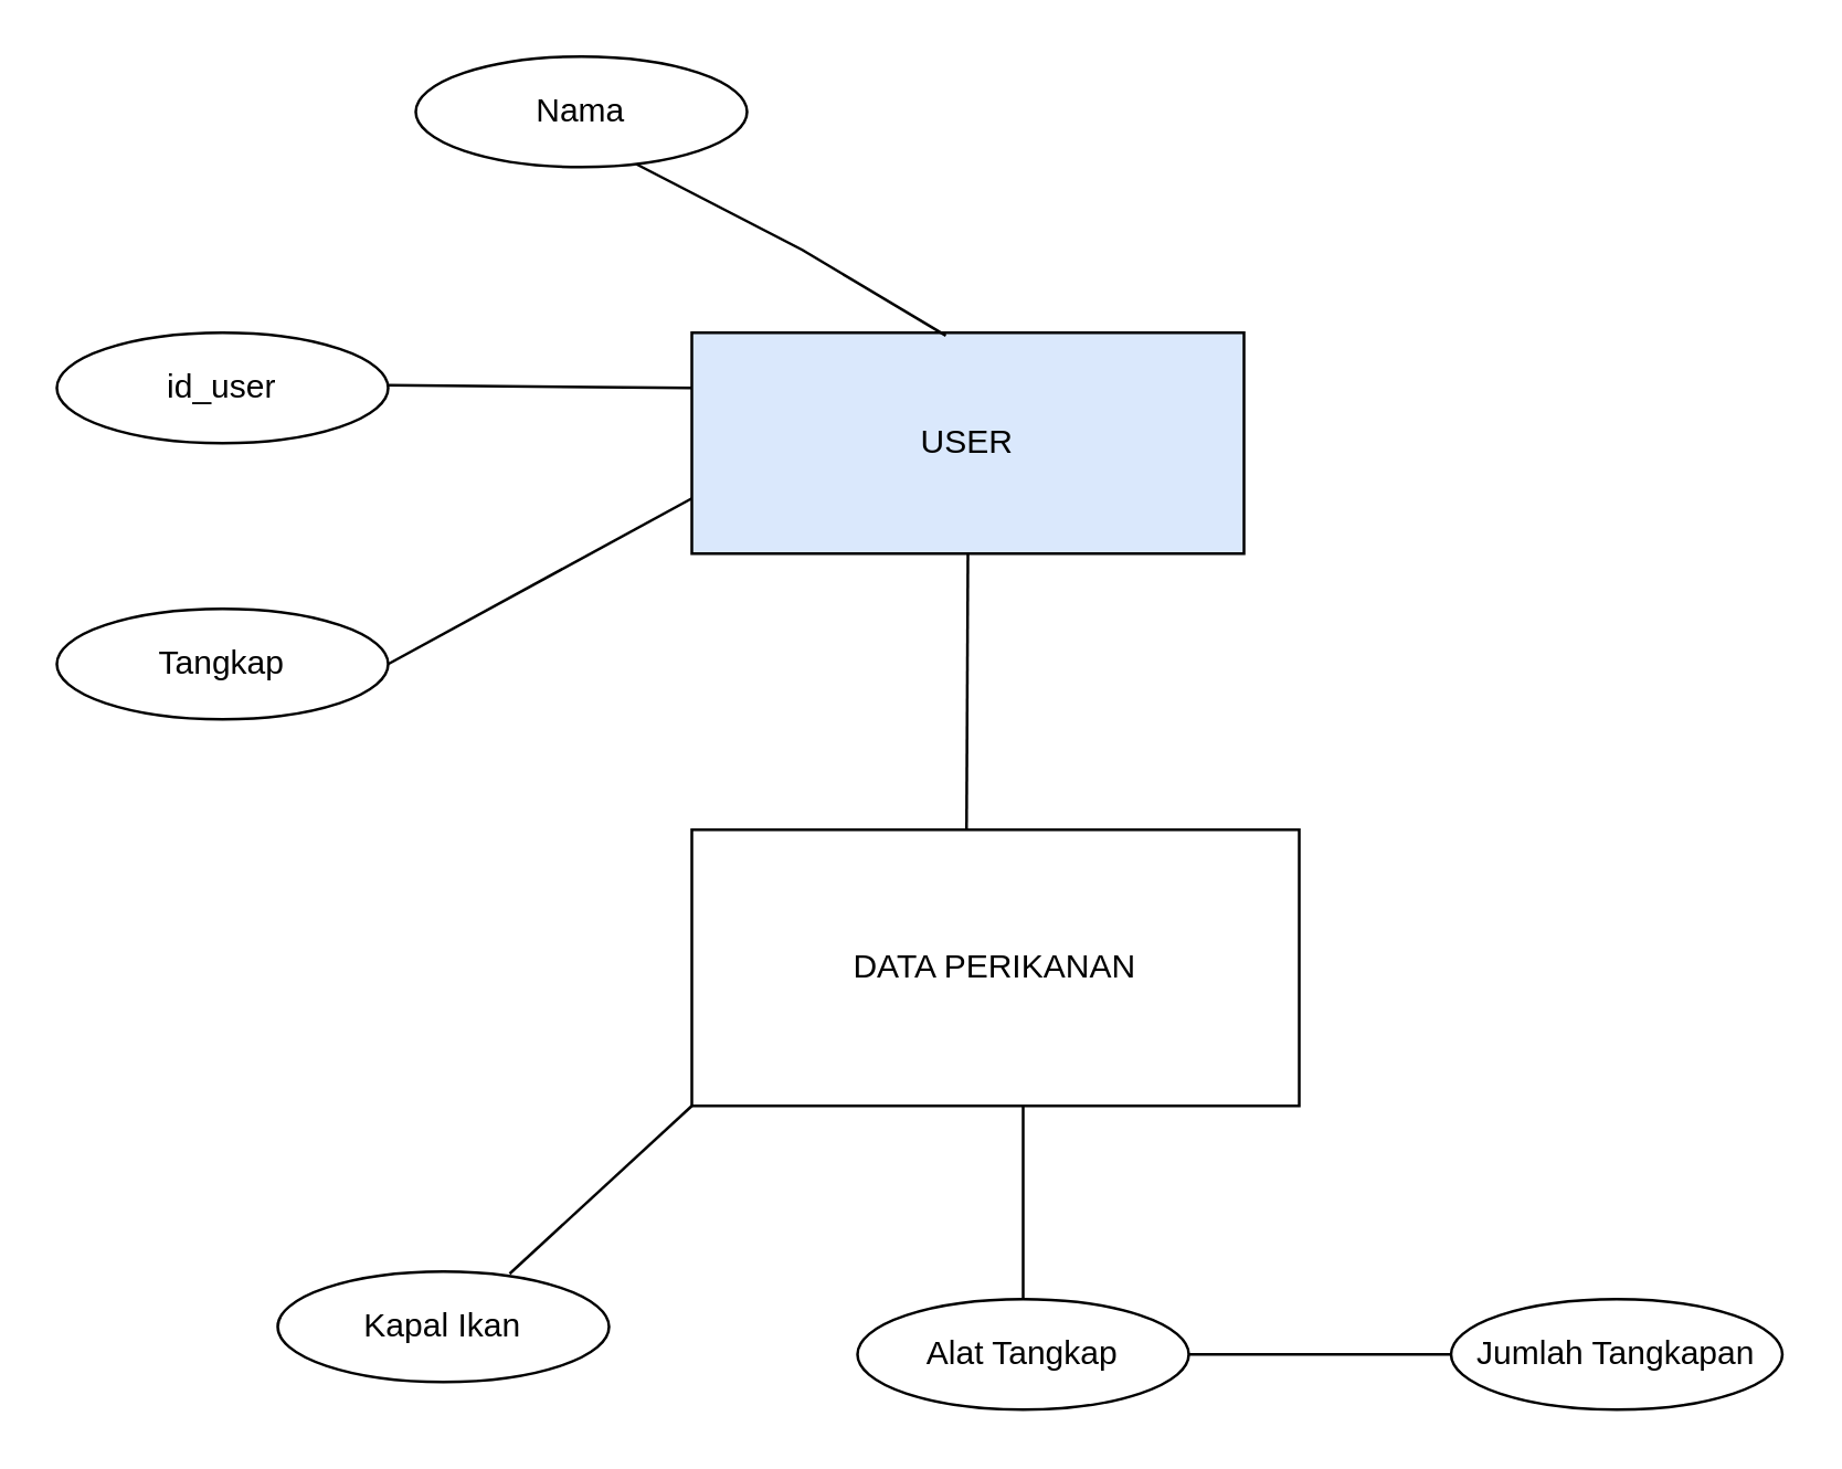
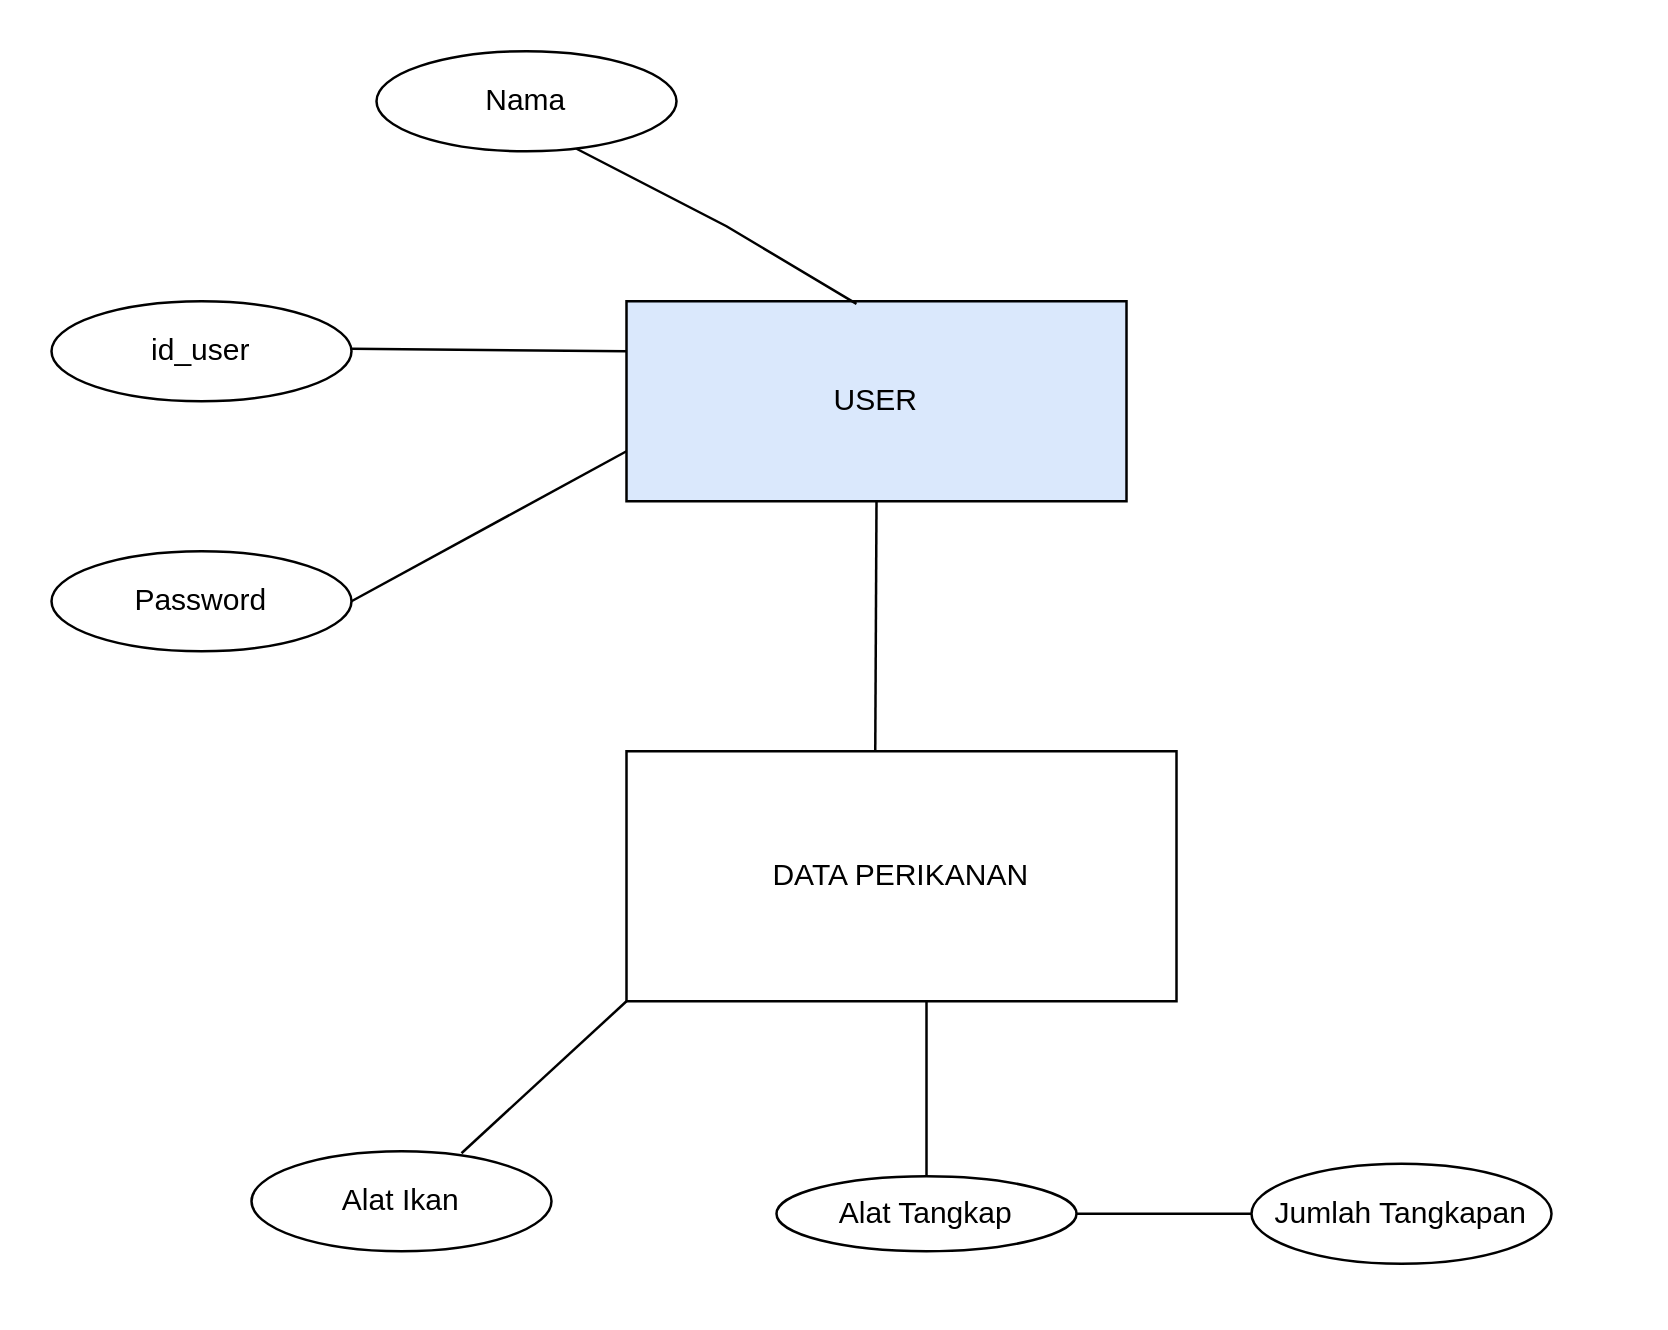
  <mxCell id="0" />
  <mxCell id="1" parent="0" />
  <mxCell id="2" value="USER" style="rounded=0;whiteSpace=wrap;html=1;fillColor=#dae8fc;" vertex="1" parent="1"><mxGeometry x="250" y="120" width="200" height="80" as="geometry" /></mxCell>
  <mxCell id="3" value="DATA PERIKANAN" style="rounded=0;whiteSpace=wrap;html=1;" vertex="1" parent="1"><mxGeometry x="250" y="300" width="220" height="100" as="geometry" /></mxCell>
  <mxCell id="4" value="Nama" style="ellipse;whiteSpace=wrap;html=1;" vertex="1" parent="1"><mxGeometry x="150" y="20" width="120" height="40" as="geometry" /></mxCell>
  <mxCell id="5" value="id_user" style="ellipse;whiteSpace=wrap;html=1;" vertex="1" parent="1"><mxGeometry x="20" y="120" width="120" height="40" as="geometry" /></mxCell>
- <mxCell id="6" value="Tangkap" style="ellipse;whiteSpace=wrap;html=1;" vertex="1" parent="1"><mxGeometry x="20" y="220" width="120" height="40" as="geometry" /></mxCell>
+ <mxCell id="6" value="Password" style="ellipse;whiteSpace=wrap;html=1;" vertex="1" parent="1"><mxGeometry x="20" y="220" width="120" height="40" as="geometry" /></mxCell>
  <mxCell id="7" value="" style="endArrow=none;html=1;rounded=0;entryX=0;entryY=0.25;entryDx=0;entryDy=0;" edge="1" parent="1" target="2"><mxGeometry width="50" height="50" relative="1" as="geometry"><mxPoint x="140" y="139" as="sourcePoint" /><mxPoint x="210" y="139" as="targetPoint" /></mxGeometry></mxCell>
  <mxCell id="8" value="" style="endArrow=none;html=1;rounded=0;entryX=0.46;entryY=0.013;entryDx=0;entryDy=0;entryPerimeter=0;" edge="1" parent="1" target="2"><mxGeometry width="50" height="50" relative="1" as="geometry"><mxPoint x="230" y="59" as="sourcePoint" /><mxPoint x="340" y="60" as="targetPoint" /><Array as="points"><mxPoint x="290" y="90" /></Array></mxGeometry></mxCell>
- <mxCell id="9" value="Kapal Ikan" style="ellipse;whiteSpace=wrap;html=1;" vertex="1" parent="1"><mxGeometry y="460" width="120" height="40" as="geometry" x="100" /></mxCell>
- <mxCell id="10" value="Alat Tangkap" style="ellipse;whiteSpace=wrap;html=1;" vertex="1" parent="1"><mxGeometry x="310" y="470" width="120" height="40" as="geometry" /></mxCell>
- <mxCell id="11" value="Jumlah Tangkapan" style="ellipse;whiteSpace=wrap;html=1;" vertex="1" parent="1"><mxGeometry x="525" y="470" width="120" height="40" as="geometry" /></mxCell>
+ <mxCell id="9" value="Alat Ikan" style="ellipse;whiteSpace=wrap;html=1;" vertex="1" parent="1"><mxGeometry y="460" width="120" height="40" as="geometry" x="100" /></mxCell>
+ <mxCell id="10" value="Alat Tangkap" style="ellipse;whiteSpace=wrap;html=1;" vertex="1" parent="1"><mxGeometry x="310" y="470" width="120" height="30" as="geometry" /></mxCell>
+ <mxCell id="11" value="Jumlah Tangkapan" style="ellipse;whiteSpace=wrap;html=1;" vertex="1" parent="1"><mxGeometry x="500" y="465" width="120" height="40" as="geometry" /></mxCell>
  <mxCell id="12" value="" style="endArrow=none;html=1;rounded=0;exitX=0.7;exitY=0.02;exitDx=0;exitDy=0;exitPerimeter=0;" edge="1" parent="1" source="9"><mxGeometry width="50" height="50" relative="1" as="geometry"><mxPoint x="200" y="450" as="sourcePoint" /><mxPoint x="250" y="400" as="targetPoint" /></mxGeometry></mxCell>
  <mxCell id="13" value="" style="endArrow=none;html=1;rounded=0;" edge="1" parent="1" source="11" target="10"><mxGeometry width="50" height="50" relative="1" as="geometry"><mxPoint x="690" y="450" as="sourcePoint" /><mxPoint x="630" y="410" as="targetPoint" /></mxGeometry></mxCell>
  <mxCell id="14" value="" style="endArrow=none;html=1;rounded=0;exitX=0.5;exitY=0;exitDx=0;exitDy=0;" edge="1" parent="1" source="10"><mxGeometry width="50" height="50" relative="1" as="geometry"><mxPoint x="490" y="460" as="sourcePoint" /><mxPoint x="370" y="400" as="targetPoint" /></mxGeometry></mxCell>
  <mxCell id="15" value="" style="endArrow=none;html=1;rounded=0;" edge="1" parent="1"><mxGeometry width="50" height="50" relative="1" as="geometry"><mxPoint x="349.5" y="300" as="sourcePoint" /><mxPoint x="350" y="200" as="targetPoint" /></mxGeometry></mxCell>
  <mxCell id="16" value="" style="endArrow=none;html=1;rounded=0;exitX=1;exitY=0.5;exitDx=0;exitDy=0;" edge="1" parent="1" source="6"><mxGeometry width="50" height="50" relative="1" as="geometry"><mxPoint x="200" y="230" as="sourcePoint" /><mxPoint x="250" y="180" as="targetPoint" /></mxGeometry></mxCell>
